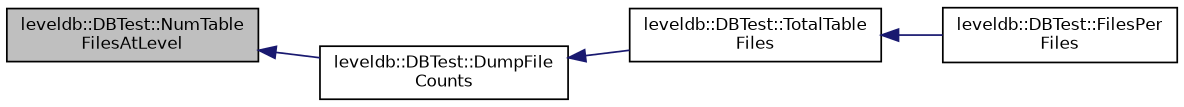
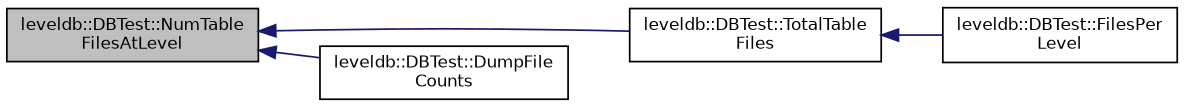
  digraph {
    rankdir=LR
    node [color=black fillcolor=white fontname=Helvetica fontsize=10 shape=record style=filled]
    edge [color=midnightblue dir=back fontname=Helvetica fontsize=10 labelfontname=Helvetica labelfontsize=10 style=solid]
    n1 [fillcolor=grey75 fontcolor=black height=0.2 label="leveldb::DBTest::NumTable\lFilesAtLevel" width=0.4]
    n2 [height=0.2 label="leveldb::DBTest::TotalTable\lFiles" width=0.4]
    n3 [height=0.2 label="leveldb::DBTest::DumpFile\lCounts" width=0.4]
-   n4 [height=0.2 label="leveldb::DBTest::FilesPer\lFiles" width=0.4]
-   n3 -> n2
+   n4 [height=0.2 label="leveldb::DBTest::FilesPer\lLevel" width=0.4]
+   n1 -> n2
    n1 -> n3
    n2 -> n4
  }
